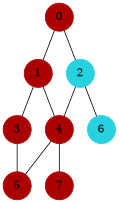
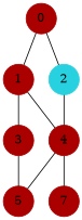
  strict graph {
    node [color="#aa0000" shape=circle style=filled]
    0
    1
    2 [color="#28d1e0"]
    3
    4
-   6 [color="#28d1e0"]
    5
    7
    0 -- 1
    0 -- 2
    1 -- 3
    1 -- 4
    2 -- 4
-   2 -- 6
    3 -- 5
    4 -- 5
    4 -- 7
  }
